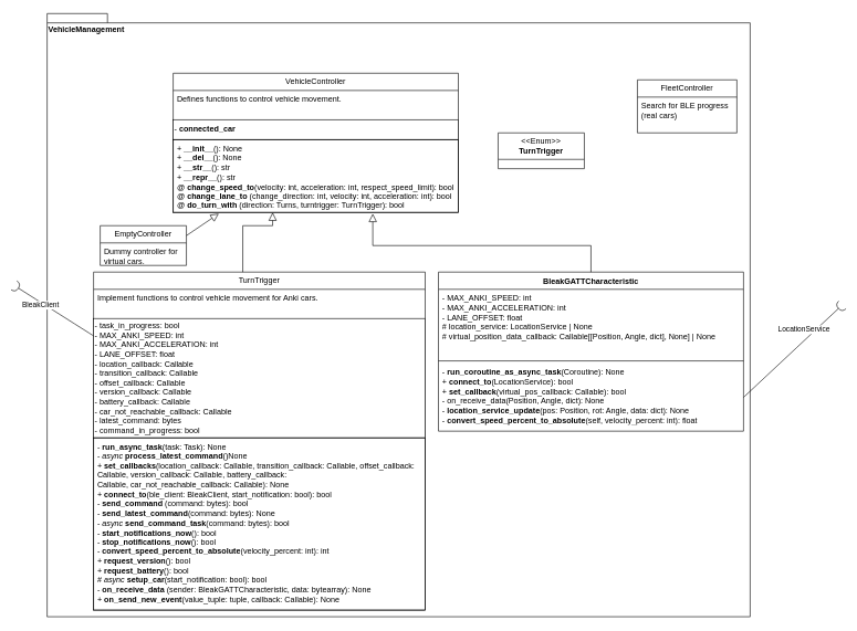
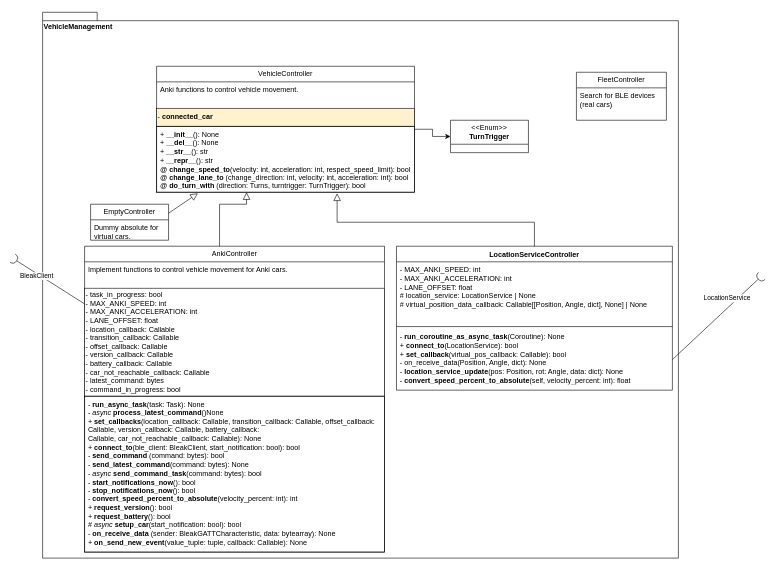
  <mxCell id="0" />
  <mxCell id="1" parent="0" />
  <mxCell id="2" value="VehicleManagement" style="shape=folder;fontStyle=1;spacingTop=10;tabWidth=40;tabHeight=14;tabPosition=left;html=1;whiteSpace=wrap;align=left;verticalAlign=top;" parent="1" vertex="1"><mxGeometry x="70" y="20" width="1060" height="910" as="geometry" /></mxCell>
- <mxCell id="3" value="TurnTrigger" style="swimlane;fontStyle=0;childLayout=stackLayout;horizontal=1;startSize=26;fillColor=none;horizontalStack=0;resizeParent=1;resizeParentMax=0;resizeLast=0;collapsible=1;marginBottom=0;whiteSpace=wrap;html=1;" parent="1" vertex="1"><mxGeometry x="140" y="410" width="500" height="510" as="geometry" /></mxCell>
+ <mxCell id="3" value="AnkiController" style="swimlane;fontStyle=0;childLayout=stackLayout;horizontal=1;startSize=26;fillColor=none;horizontalStack=0;resizeParent=1;resizeParentMax=0;resizeLast=0;collapsible=1;marginBottom=0;whiteSpace=wrap;html=1;" parent="1" vertex="1"><mxGeometry x="140" y="410" width="500" height="510" as="geometry" /></mxCell>
  <mxCell id="4" value="Implement functions to control vehicle movement for Anki cars." style="text;strokeColor=none;fillColor=none;align=left;verticalAlign=top;spacingLeft=4;spacingRight=4;overflow=hidden;rotatable=0;points=[[0,0.5],[1,0.5]];portConstraint=eastwest;whiteSpace=wrap;html=1;" parent="3" vertex="1"><mxGeometry y="26" width="500" height="44" as="geometry" /></mxCell>
  <mxCell id="5" value="&lt;div&gt;- task_in_progress: bool&lt;/div&gt;&lt;div&gt;- MAX_ANKI_SPEED: int&lt;/div&gt;&lt;div&gt;- MAX_ANKI_ACCELERATION: int&lt;/div&gt;&lt;div&gt;- LANE_OFFSET: float&lt;/div&gt;&lt;div&gt;- location_callback:&amp;nbsp;Callable&lt;/div&gt;&lt;div&gt;- transition_callback: Callable&lt;/div&gt;&lt;div&gt;- offset_callback: Callable&lt;/div&gt;&lt;div&gt;- version_callback: Callable&lt;/div&gt;&lt;div&gt;- battery_callback: Callable&lt;/div&gt;&lt;div&gt;- car_not_reachable_callback: Callable&lt;/div&gt;&lt;div&gt;&lt;span style=&quot;background-color: initial;&quot;&gt;- latest_command: bytes&lt;/span&gt;&lt;br&gt;&lt;/div&gt;&lt;div&gt;&lt;span style=&quot;background-color: initial;&quot;&gt;- command_in_progress: bool&lt;/span&gt;&lt;br&gt;&lt;/div&gt;" style="html=1;whiteSpace=wrap;align=left;" parent="3" vertex="1"><mxGeometry y="70" width="500" height="180" as="geometry" /></mxCell>
  <mxCell id="6" value="&lt;div&gt;-&amp;nbsp;&lt;b&gt;run_async_task&lt;/b&gt;(task: Task): None&lt;br&gt;&lt;/div&gt;&lt;div&gt;-&amp;nbsp;&lt;i&gt;async&amp;nbsp;&lt;/i&gt;&lt;b&gt;process_latest_command&lt;/b&gt;()None&lt;/div&gt;&lt;div&gt;&lt;div&gt;+&amp;nbsp;&lt;b&gt;set_callbacks&lt;/b&gt;(&lt;span style=&quot;background-color: initial;&quot;&gt;location_callback: Callable,&amp;nbsp;&lt;/span&gt;&lt;span style=&quot;background-color: initial;&quot;&gt;transition_callback: Callable,&amp;nbsp;&lt;/span&gt;&lt;span style=&quot;background-color: initial;&quot;&gt;offset_callback: Callable,&amp;nbsp;&lt;/span&gt;&lt;span style=&quot;background-color: initial;&quot;&gt;version_callback: Callable,&amp;nbsp;&lt;/span&gt;&lt;span style=&quot;background-color: initial;&quot;&gt;battery_callback: Callable,&amp;nbsp;&lt;/span&gt;&lt;span style=&quot;background-color: initial;&quot;&gt;car_not_reachable_callback: Callable): None&lt;/span&gt;&lt;/div&gt;&lt;/div&gt;&lt;div&gt;+&amp;nbsp;&lt;b&gt;connect_to&lt;/b&gt;(ble_client: BleakClient, start_notification: bool): bool&lt;/div&gt;&lt;div&gt;-&amp;nbsp;&lt;b&gt;send_command &lt;/b&gt;(command: bytes): bool&lt;/div&gt;&lt;div&gt;-&amp;nbsp;&lt;b&gt;send_latest_command&lt;/b&gt;(command: bytes): None&lt;/div&gt;&lt;div&gt;-&amp;nbsp;&lt;i&gt;async&lt;/i&gt;&amp;nbsp;&lt;b&gt;send_command_task&lt;/b&gt;(command: bytes): bool&lt;/div&gt;&lt;div&gt;- &lt;b&gt;start_notifications_now&lt;/b&gt;(): bool&lt;/div&gt;&lt;div&gt;-&amp;nbsp;&lt;b&gt;stop_notifications_now&lt;/b&gt;(): bool&lt;/div&gt;&lt;div&gt;-&amp;nbsp;&lt;b&gt;convert_speed_percent_to_absolute&lt;/b&gt;(velocity_percent: int): int&lt;/div&gt;&lt;div&gt;+&amp;nbsp;&lt;b&gt;request_version&lt;/b&gt;(): bool&lt;/div&gt;&lt;div&gt;+&amp;nbsp;&lt;b&gt;request_battery&lt;/b&gt;(): bool&lt;/div&gt;&lt;div&gt;#&amp;nbsp;&lt;i&gt;async &lt;/i&gt;&lt;b&gt;setup_car&lt;/b&gt;(start_notification: bool): bool&lt;/div&gt;&lt;div&gt;-&amp;nbsp;&lt;b&gt;on_receive_data &lt;/b&gt;(sender: BleakGATTCharacteristic, data: bytearray): None&lt;br&gt;&lt;/div&gt;&lt;div&gt;+&amp;nbsp;&lt;b&gt;on_send_new_event&lt;/b&gt;(value_tuple: tuple, callback: Callable): None&lt;/div&gt;" style="text;strokeColor=default;fillColor=none;align=left;verticalAlign=top;spacingLeft=4;spacingRight=4;overflow=hidden;rotatable=0;points=[[0,0.5],[1,0.5]];portConstraint=eastwest;whiteSpace=wrap;html=1;" parent="3" vertex="1"><mxGeometry y="250" width="500" height="260" as="geometry" /></mxCell>
  <mxCell id="7" value="EmptyController" style="swimlane;fontStyle=0;childLayout=stackLayout;horizontal=1;startSize=26;fillColor=none;horizontalStack=0;resizeParent=1;resizeParentMax=0;resizeLast=0;collapsible=1;marginBottom=0;whiteSpace=wrap;html=1;" parent="1" vertex="1"><mxGeometry x="150" y="340" width="130" height="60" as="geometry" /></mxCell>
- <mxCell id="8" value="Dummy controller for virtual cars." style="text;strokeColor=none;fillColor=none;align=left;verticalAlign=top;spacingLeft=4;spacingRight=4;overflow=hidden;rotatable=0;points=[[0,0.5],[1,0.5]];portConstraint=eastwest;whiteSpace=wrap;html=1;" parent="7" vertex="1"><mxGeometry y="26" width="130" height="34" as="geometry" /></mxCell>
+ <mxCell id="8" value="Dummy absolute for virtual cars." style="text;strokeColor=none;fillColor=none;align=left;verticalAlign=top;spacingLeft=4;spacingRight=4;overflow=hidden;rotatable=0;points=[[0,0.5],[1,0.5]];portConstraint=eastwest;whiteSpace=wrap;html=1;" parent="7" vertex="1"><mxGeometry y="26" width="130" height="34" as="geometry" /></mxCell>
  <mxCell id="9" value="FleetController" style="swimlane;fontStyle=0;childLayout=stackLayout;horizontal=1;startSize=26;fillColor=none;horizontalStack=0;resizeParent=1;resizeParentMax=0;resizeLast=0;collapsible=1;marginBottom=0;whiteSpace=wrap;html=1;" parent="1" vertex="1"><mxGeometry x="960" y="120" width="150" height="80" as="geometry" /></mxCell>
- <mxCell id="10" value="Search for BLE progress (real cars)" style="text;strokeColor=none;fillColor=none;align=left;verticalAlign=top;spacingLeft=4;spacingRight=4;overflow=hidden;rotatable=0;points=[[0,0.5],[1,0.5]];portConstraint=eastwest;whiteSpace=wrap;html=1;" parent="9" vertex="1"><mxGeometry y="26" width="150" height="54" as="geometry" /></mxCell>
+ <mxCell id="10" value="Search for BLE devices (real cars)" style="text;strokeColor=none;fillColor=none;align=left;verticalAlign=top;spacingLeft=4;spacingRight=4;overflow=hidden;rotatable=0;points=[[0,0.5],[1,0.5]];portConstraint=eastwest;whiteSpace=wrap;html=1;" parent="9" vertex="1"><mxGeometry y="26" width="150" height="54" as="geometry" /></mxCell>
+ <mxCell id="11" style="edgeStyle=orthogonalEdgeStyle;rounded=0;orthogonalLoop=1;jettySize=auto;html=1;" parent="1" source="12" target="18" edge="1"><mxGeometry relative="1" as="geometry" /></mxCell>
  <mxCell id="12" value="VehicleController" style="swimlane;fontStyle=0;childLayout=stackLayout;horizontal=1;startSize=26;fillColor=none;horizontalStack=0;resizeParent=1;resizeParentMax=0;resizeLast=0;collapsible=1;marginBottom=0;whiteSpace=wrap;html=1;" parent="1" vertex="1"><mxGeometry x="260" y="110" width="430" height="210" as="geometry" /></mxCell>
- <mxCell id="13" value="Defines functions to control vehicle movement." style="text;strokeColor=none;fillColor=none;align=left;verticalAlign=top;spacingLeft=4;spacingRight=4;overflow=hidden;rotatable=0;points=[[0,0.5],[1,0.5]];portConstraint=eastwest;whiteSpace=wrap;html=1;" parent="12" vertex="1"><mxGeometry y="26" width="430" height="44" as="geometry" /></mxCell>
- <mxCell id="14" value="- &lt;b&gt;connected_car&lt;/b&gt;" style="html=1;whiteSpace=wrap;align=left;" parent="12" vertex="1"><mxGeometry y="70" width="430" height="30" as="geometry" /></mxCell>
+ <mxCell id="13" value="Anki functions to control vehicle movement." style="text;strokeColor=none;fillColor=none;align=left;verticalAlign=top;spacingLeft=4;spacingRight=4;overflow=hidden;rotatable=0;points=[[0,0.5],[1,0.5]];portConstraint=eastwest;whiteSpace=wrap;html=1;" parent="12" vertex="1"><mxGeometry y="26" width="430" height="44" as="geometry" /></mxCell>
+ <mxCell id="14" value="- &lt;b&gt;connected_car&lt;/b&gt;" style="html=1;whiteSpace=wrap;align=left;fillColor=#fff2cc;" parent="12" vertex="1"><mxGeometry y="70" width="430" height="30" as="geometry" /></mxCell>
  <mxCell id="15" value="&lt;div&gt;+ &lt;b&gt;__init__&lt;/b&gt;(): None&lt;/div&gt;&lt;div&gt;+ &lt;b&gt;__del__&lt;/b&gt;(): None&lt;/div&gt;&lt;div&gt;+ &lt;b&gt;__str__&lt;/b&gt;(): str&lt;/div&gt;&lt;div&gt;+ &lt;b&gt;__repr__&lt;/b&gt;(): str&lt;/div&gt;&lt;div&gt;@&amp;nbsp;&lt;b&gt;change_speed_to&lt;/b&gt;(velocity: int, acceleration: int, respect_speed_limit): bool&lt;br&gt;&lt;/div&gt;&lt;div&gt;@&amp;nbsp;&lt;b&gt;change_lane_to&lt;/b&gt; (change_direction: int, velocity: int, acceleration: int): bool&lt;/div&gt;&lt;div&gt;@&amp;nbsp;&lt;b&gt;do_turn_with&lt;/b&gt; (direction: Turns, turntrigger: TurnTrigger): bool&lt;br&gt;&lt;/div&gt;&lt;div&gt;&lt;br&gt;&lt;/div&gt;" style="text;strokeColor=default;fillColor=none;align=left;verticalAlign=top;spacingLeft=4;spacingRight=4;overflow=hidden;rotatable=0;points=[[0,0.5],[1,0.5]];portConstraint=eastwest;whiteSpace=wrap;html=1;" parent="12" vertex="1"><mxGeometry y="100" width="430" height="110" as="geometry" /></mxCell>
  <mxCell id="16" value="" style="endArrow=block;endSize=10;endFill=0;html=1;rounded=0;edgeStyle=orthogonalEdgeStyle;" parent="1" source="3" target="15" edge="1"><mxGeometry width="160" relative="1" as="geometry"><mxPoint x="230" y="480" as="sourcePoint" /><mxPoint x="480" y="260" as="targetPoint" /><Array as="points"><mxPoint x="365" y="340" /><mxPoint x="410" y="340" /></Array></mxGeometry></mxCell>
  <mxCell id="17" value="" style="endArrow=block;endSize=10;endFill=0;html=1;rounded=0;entryX=0.16;entryY=1.017;entryDx=0;entryDy=0;exitX=1;exitY=0.25;exitDx=0;exitDy=0;entryPerimeter=0;" parent="1" source="7" target="15" edge="1"><mxGeometry width="160" relative="1" as="geometry"><mxPoint x="230" y="480" as="sourcePoint" /><mxPoint x="476" y="255" as="targetPoint" /></mxGeometry></mxCell>
  <mxCell id="18" value="&amp;lt;&amp;lt;Enum&amp;gt;&amp;gt; &lt;b&gt;TurnTrigger&lt;/b&gt;" style="swimlane;fontStyle=0;childLayout=stackLayout;horizontal=1;startSize=40;fillColor=none;horizontalStack=0;resizeParent=1;resizeParentMax=0;resizeLast=0;collapsible=1;marginBottom=0;whiteSpace=wrap;html=1;" parent="1" vertex="1"><mxGeometry x="750" y="200" width="130" height="54" as="geometry" /></mxCell>
  <mxCell id="19" value="" style="rounded=0;orthogonalLoop=1;jettySize=auto;html=1;endArrow=halfCircle;endFill=0;endSize=6;strokeWidth=1;sketch=0;fontSize=12;curved=1;" parent="1" source="3" edge="1"><mxGeometry relative="1" as="geometry"><mxPoint x="315" y="325" as="sourcePoint" /><mxPoint x="20" y="430" as="targetPoint" /></mxGeometry></mxCell>
  <mxCell id="20" value="BleakClient" style="edgeLabel;html=1;align=center;verticalAlign=middle;resizable=0;points=[];" parent="19" vertex="1" connectable="0"><mxGeometry x="-0.163" y="2" relative="1" as="geometry"><mxPoint x="-30" y="-17" as="offset" /></mxGeometry></mxCell>
  <mxCell id="21" value="" style="ellipse;whiteSpace=wrap;html=1;align=center;aspect=fixed;fillColor=none;strokeColor=none;resizable=0;perimeter=centerPerimeter;rotatable=0;allowArrows=0;points=[];outlineConnect=1;" parent="1" vertex="1"><mxGeometry x="290" y="320" width="10" height="10" as="geometry" /></mxCell>
- <mxCell id="22" value="BleakGATTCharacteristic" style="swimlane;fontStyle=1;align=center;verticalAlign=top;childLayout=stackLayout;horizontal=1;startSize=26;horizontalStack=0;resizeParent=1;resizeParentMax=0;resizeLast=0;collapsible=1;marginBottom=0;whiteSpace=wrap;html=1;" parent="1" vertex="1"><mxGeometry x="660" y="410" width="460" height="240" as="geometry" /></mxCell>
+ <mxCell id="22" value="LocationServiceController" style="swimlane;fontStyle=1;align=center;verticalAlign=top;childLayout=stackLayout;horizontal=1;startSize=26;horizontalStack=0;resizeParent=1;resizeParentMax=0;resizeLast=0;collapsible=1;marginBottom=0;whiteSpace=wrap;html=1;" parent="1" vertex="1"><mxGeometry x="660" y="410" width="460" height="240" as="geometry" /></mxCell>
  <mxCell id="23" value="&lt;div style=&quot;border-color: var(--border-color);&quot;&gt;- MAX_ANKI_SPEED: int&lt;/div&gt;&lt;div style=&quot;border-color: var(--border-color);&quot;&gt;- MAX_ANKI_ACCELERATION: int&lt;/div&gt;&lt;div style=&quot;border-color: var(--border-color);&quot;&gt;- LANE_OFFSET: float&lt;/div&gt;&lt;div style=&quot;border-color: var(--border-color);&quot;&gt;# location_service: LocationService | None&lt;br&gt;&lt;/div&gt;&lt;div style=&quot;border-color: var(--border-color);&quot;&gt;# virtual_position_data_callback: Callable[[Position, Angle, dict], None] | None&lt;br&gt;&lt;/div&gt;" style="text;strokeColor=none;fillColor=none;align=left;verticalAlign=top;spacingLeft=4;spacingRight=4;overflow=hidden;rotatable=0;points=[[0,0.5],[1,0.5]];portConstraint=eastwest;whiteSpace=wrap;html=1;" parent="22" vertex="1"><mxGeometry y="26" width="460" height="104" as="geometry" /></mxCell>
  <mxCell id="24" value="" style="line;strokeWidth=1;fillColor=none;align=left;verticalAlign=middle;spacingTop=-1;spacingLeft=3;spacingRight=3;rotatable=0;labelPosition=right;points=[];portConstraint=eastwest;strokeColor=inherit;" parent="22" vertex="1"><mxGeometry y="130" width="460" height="8" as="geometry" /></mxCell>
  <mxCell id="25" value="- &lt;b&gt;run_coroutine_as_async_task&lt;/b&gt;(Coroutine): None&lt;br&gt;+&amp;nbsp;&lt;b&gt;connect_to&lt;/b&gt;(LocationService): bool&lt;br&gt;+ &lt;b&gt;set_callback&lt;/b&gt;(virtual_pos_callback: Callable): bool&lt;br&gt;-&amp;nbsp;on_receive_data(Position, Angle, dict): None&lt;br&gt;-&amp;nbsp;&lt;b&gt;location_service_update&lt;/b&gt;(pos: Position, rot: Angle, data: dict): None&lt;br&gt;-&amp;nbsp;&lt;b&gt;convert_speed_percent_to_absolute&lt;/b&gt;(self, velocity_percent: int): float" style="text;strokeColor=none;fillColor=none;align=left;verticalAlign=top;spacingLeft=4;spacingRight=4;overflow=hidden;rotatable=0;points=[[0,0.5],[1,0.5]];portConstraint=eastwest;whiteSpace=wrap;html=1;" parent="22" vertex="1"><mxGeometry y="138" width="460" height="102" as="geometry" /></mxCell>
  <mxCell id="26" style="edgeStyle=orthogonalEdgeStyle;rounded=0;orthogonalLoop=1;jettySize=auto;html=1;entryX=0.7;entryY=1.017;entryDx=0;entryDy=0;entryPerimeter=0;endArrow=block;endFill=0;endSize=10;" parent="1" source="22" target="15" edge="1"><mxGeometry relative="1" as="geometry"><Array as="points"><mxPoint x="890" y="370" /><mxPoint x="561" y="370" /></Array></mxGeometry></mxCell>
  <mxCell id="27" value="" style="rounded=0;orthogonalLoop=1;jettySize=auto;html=1;endArrow=halfCircle;endFill=0;endSize=6;strokeWidth=1;sketch=0;fontSize=12;curved=1;exitX=1;exitY=0.5;exitDx=0;exitDy=0;" parent="1" source="25" edge="1"><mxGeometry relative="1" as="geometry"><mxPoint x="1099" y="548.5" as="sourcePoint" /><mxPoint x="1269" y="459.5" as="targetPoint" /></mxGeometry></mxCell>
  <mxCell id="28" value="LocationService" style="edgeLabel;html=1;align=center;verticalAlign=middle;resizable=0;points=[];" parent="27" vertex="1" connectable="0"><mxGeometry x="-0.058" y="2" relative="1" as="geometry"><mxPoint x="22" y="-35" as="offset" /></mxGeometry></mxCell>
